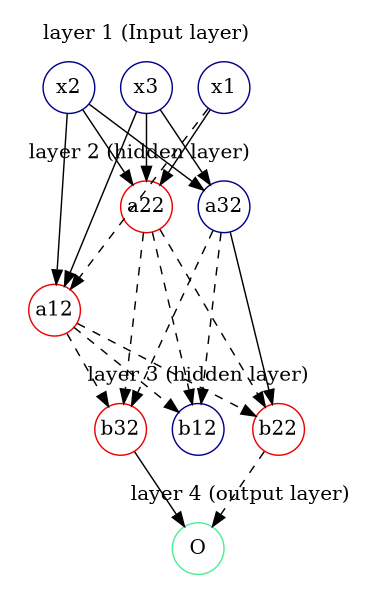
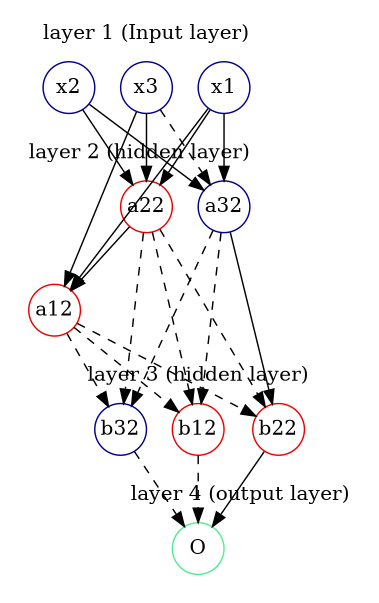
  digraph {
    rankdir=TB
    splines=line
    node [color=red2 fixedsize=true shape=circle style=solid]
    edge [style=dashed]
    n1 [color=blue4 label=x2]
    n2 [color=blue4 label=x3]
    n3 [color=blue4 label=x1]
    a12
    a22
    a32 [color=blue4]
-   b12 [color=blue4]
+   b12
    b22
-   b32
+   b32 [color=blue4]
    n10 [color=seagreen2 label=O]
    subgraph cluster_1 {
      color=white
      label="layer 1 (Input layer)"
      n1
      n2
      n3
    }
    subgraph cluster_2 {
      color=white
      label="layer 2 (hidden layer)"
      a12
      a22
      a32
    }
    subgraph cluster_3 {
      color=white
      label="layer 3 (hidden layer)"
      b12
      b22
      b32
    }
    subgraph cluster_4 {
      color=white
      label="layer 4 (output layer)"
      n10
    }
-   n1 -> a12 [style=""]
+   a22 -> a12 [style=""]
    n1 -> a22 [style=""]
    n1 -> a32 [style=""]
    n2 -> a12 [style=""]
    n2 -> a22 [style=""]
-   n2 -> a32 [style=""]
-   n3 -> a12
+   n2 -> a32
+   n3 -> a12 [style=""]
    n3 -> a22 [style=""]
+   n3 -> a32 [style=""]
    a12 -> b12
    a12 -> b22
    a12 -> b32
    a22 -> b12
    a22 -> b22
    a22 -> b32
    a32 -> b12
    a32 -> b22 [style=solid]
    a32 -> b32
-   b22 -> n10
-   b32 -> n10 [style=solid]
+   b12 -> n10
+   b22 -> n10 [style=solid]
+   b32 -> n10
  }
